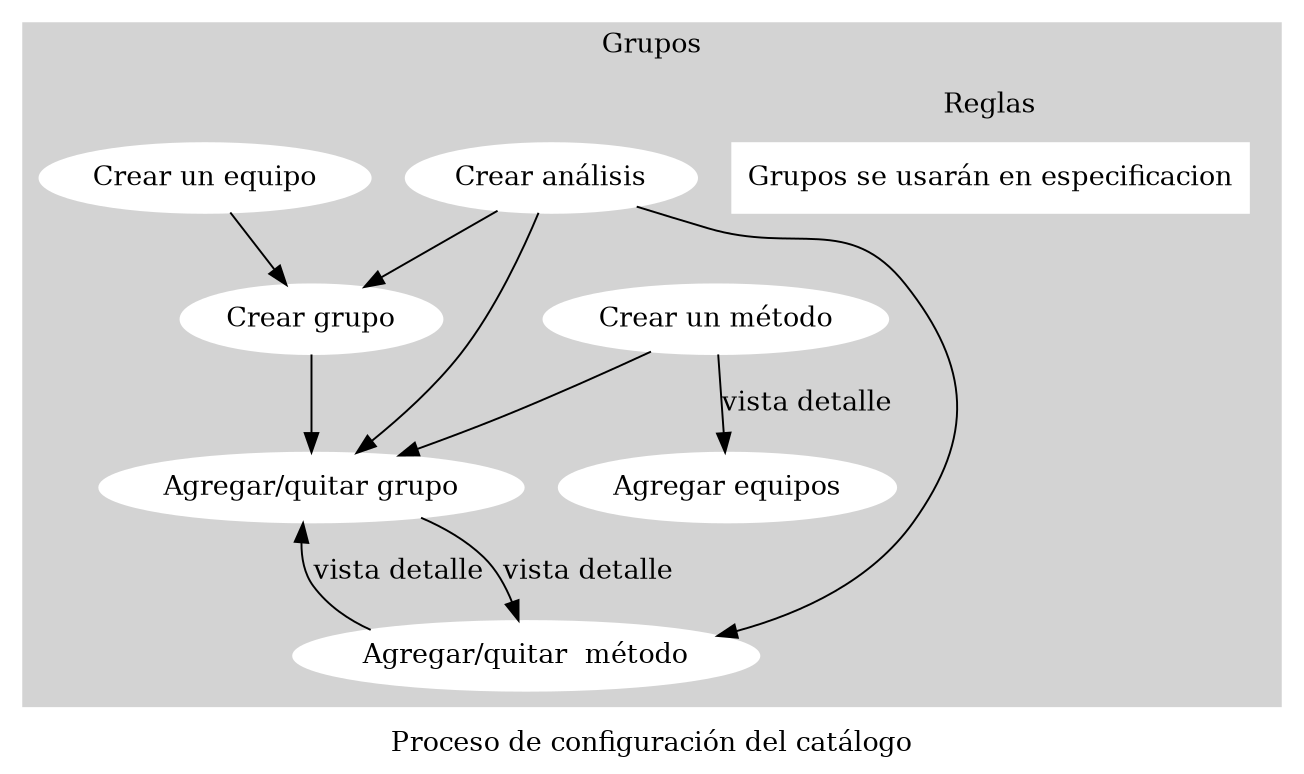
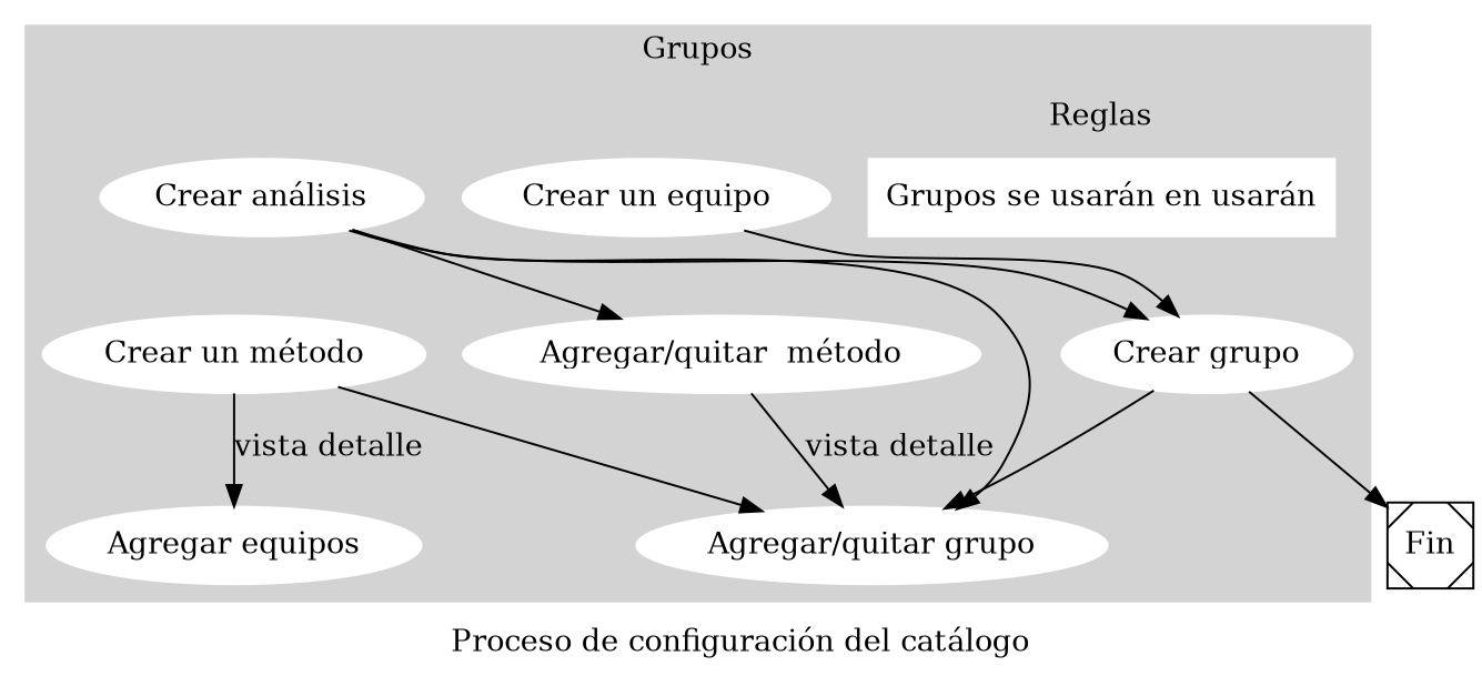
  digraph {
    label="Proceso de configuración del catálogo"
    node [color=white style=filled]
-   n1 [label="Grupos se usarán en especificacion" shape=ssquare]
+   n1 [label="Grupos se usarán en usarán" shape=ssquare]
    n2 [label="Crear un método"]
    n3 [label="Crear un equipo"]
    n4 [label="Agregar equipos"]
    n5 [label="Crear análisis"]
    n6 [label="Agregar/quitar  método"]
    n7 [label="Crear grupo"]
    n8 [label="Agregar/quitar grupo"]
+   n9 [label=Fin shape=Msquare color="" style=""]
    subgraph cluster_1 {
      color=lightgrey
      label=Grupos
      style=filled
      n2
      n3
      n4
      n5
      n6
      n7
      n8
      subgraph cluster_2 {
        color=lightgrey
        label=Reglas
        rankdir=TB
        style=filled
        n1
      }
    }
    n2 -> n4 [label="vista detalle"]
    n2 -> n8
    n3 -> n7
    n5 -> n6
    n5 -> n7
    n5 -> n8
    n6 -> n8 [label="vista detalle"]
    n7 -> n8
-   n8 -> n6 [label="vista detalle"]
+   n7 -> n9
  }
